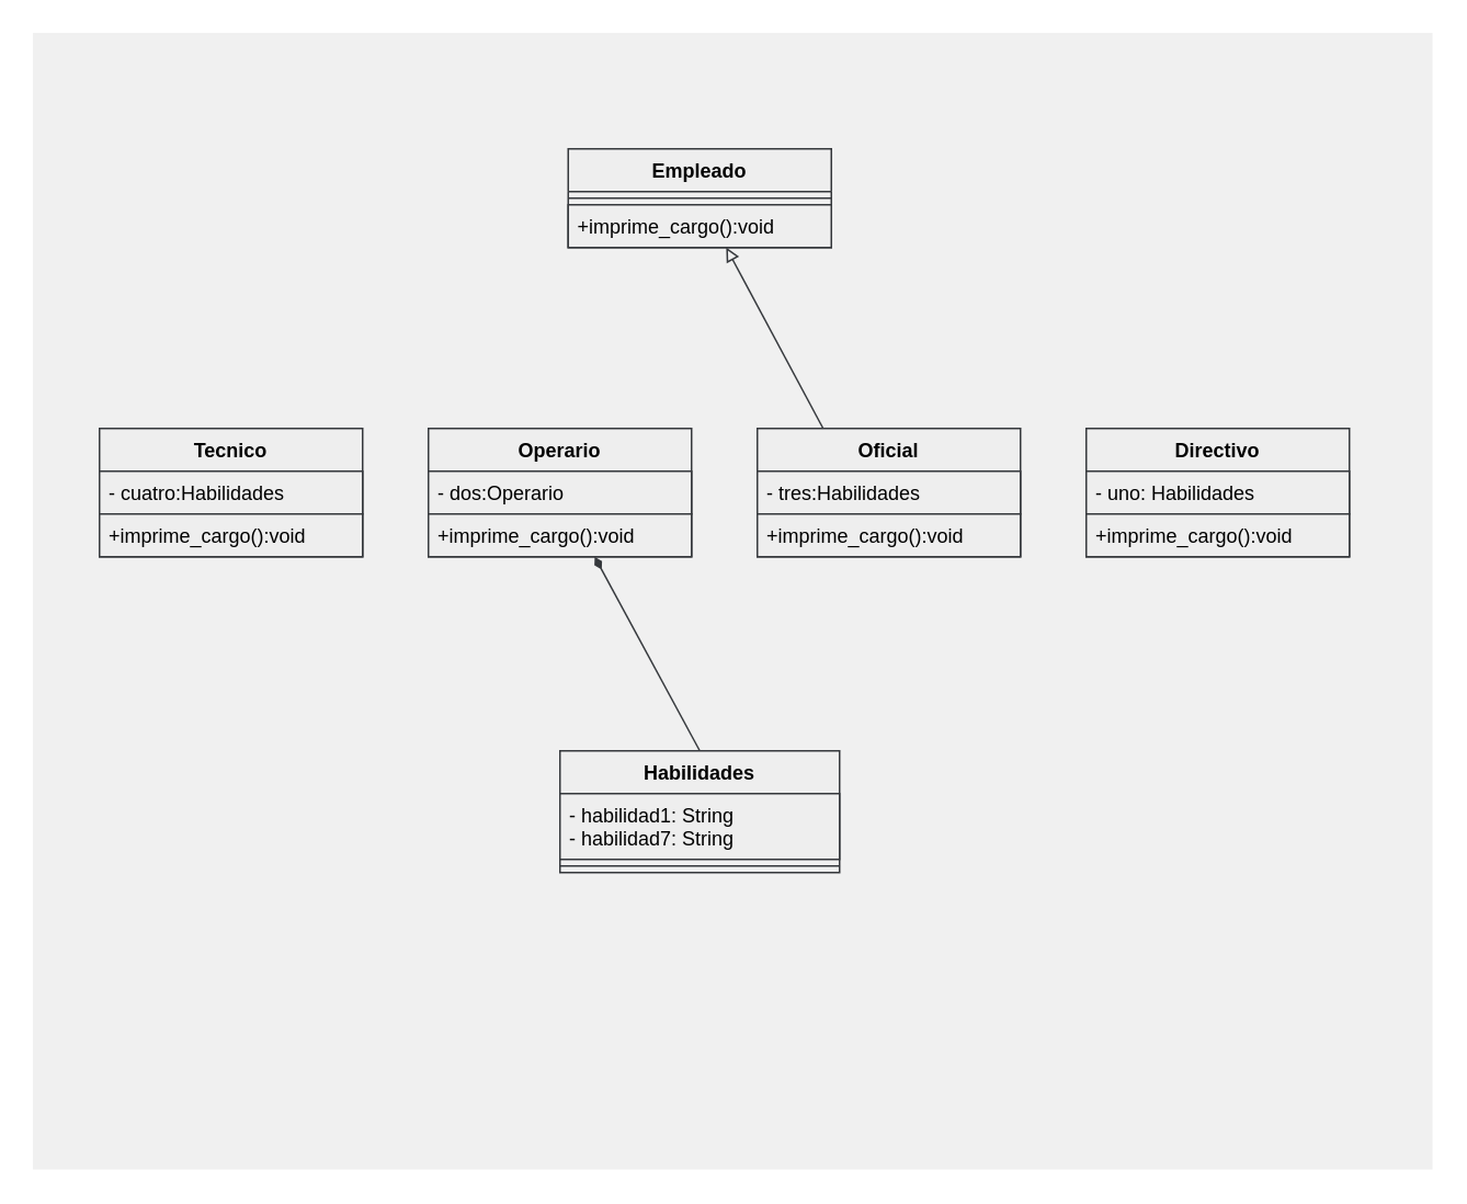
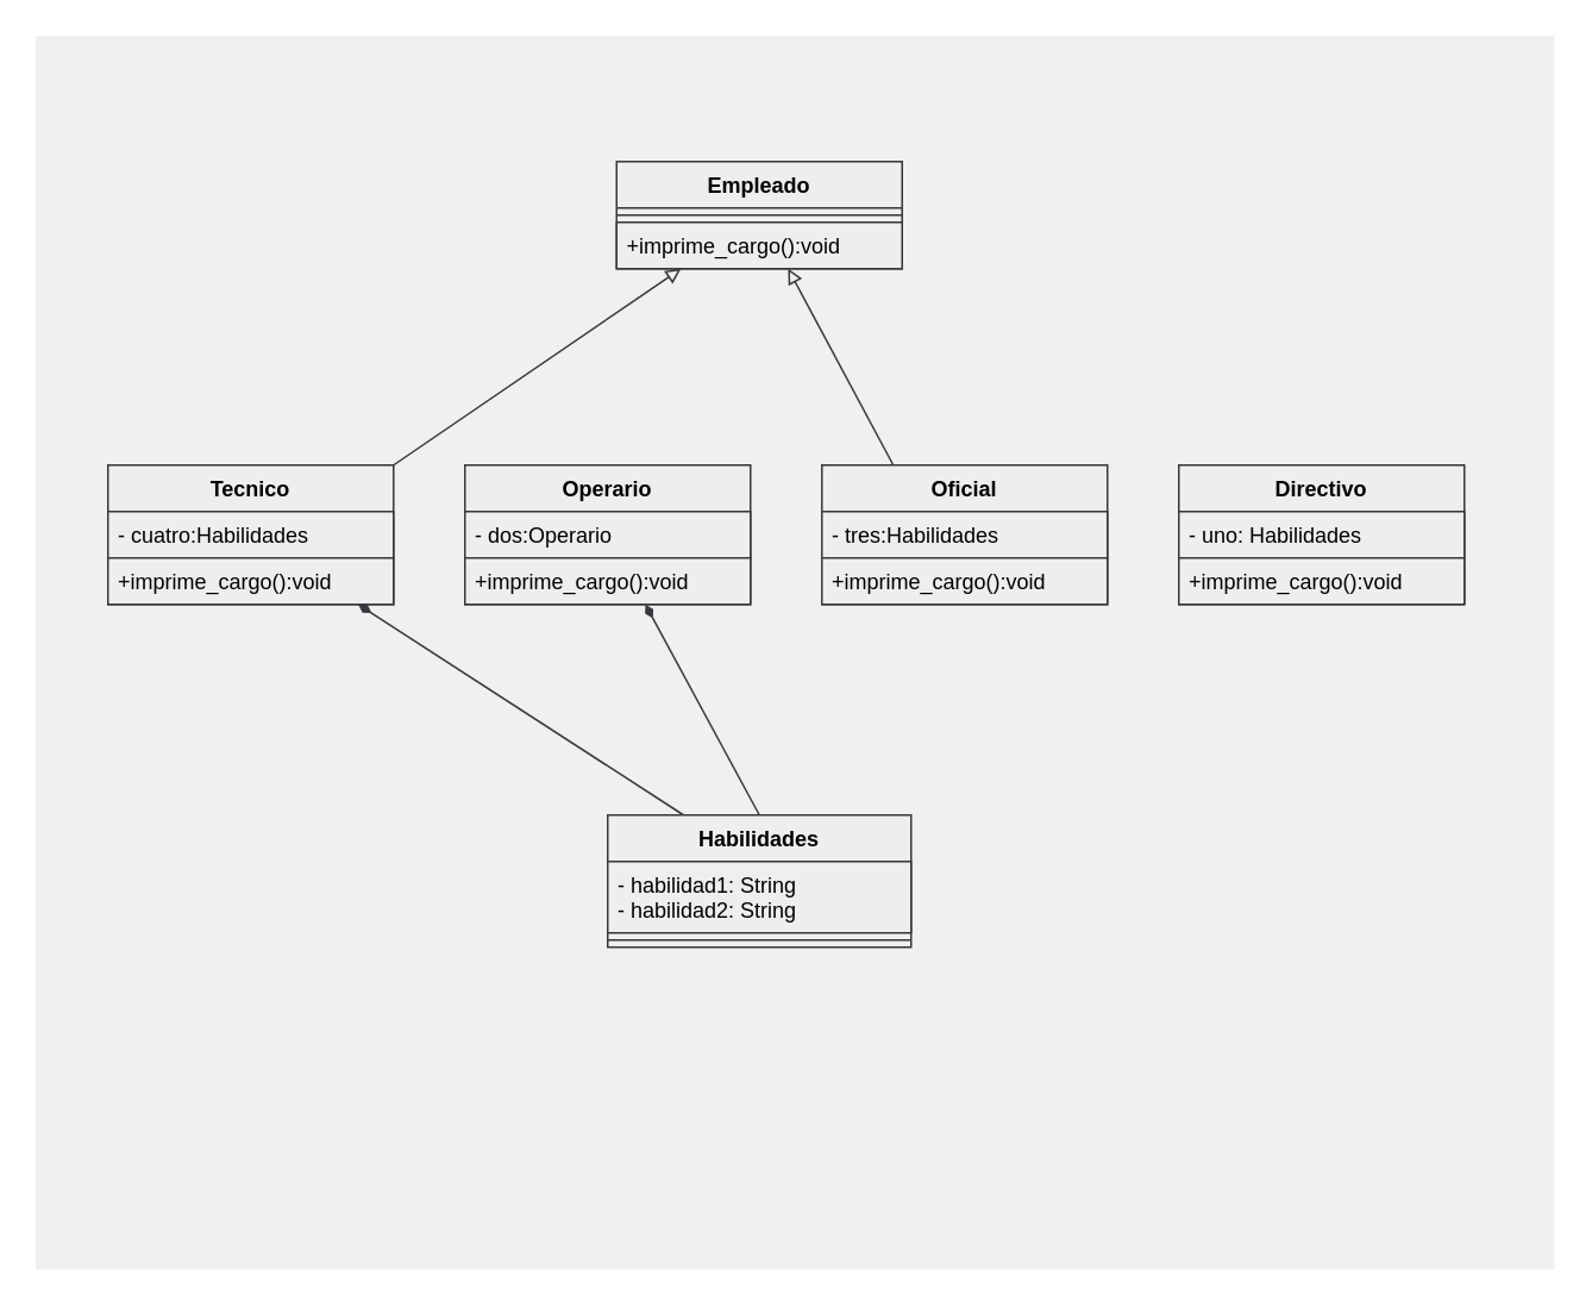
  <mxCell id="0" />
  <mxCell id="1" parent="0" />
  <mxCell id="2" value="" style="rounded=0;whiteSpace=wrap;html=1;strokeColor=#F0F0F0;fillColor=#F0F0F0;movable=0;resizable=0;rotatable=0;deletable=0;editable=0;connectable=0;" parent="1" vertex="1"><mxGeometry y="20" width="850" height="690" as="geometry" x="20" /></mxCell>
+ <mxCell id="3" style="html=1;exitX=0.25;exitY=0;exitDx=0;exitDy=0;endArrow=diamondThin;endFill=1;swimlaneLine=1;fontColor=#000000;labelBackgroundColor=none;fillColor=#eeeeee;strokeColor=#36393d;" parent="1" source="5" target="22" edge="1"><mxGeometry relative="1" as="geometry" /></mxCell>
  <mxCell id="4" style="html=1;exitX=0.5;exitY=0;exitDx=0;exitDy=0;endArrow=diamondThin;endFill=1;swimlaneLine=1;fontColor=#000000;labelBackgroundColor=none;fillColor=#eeeeee;strokeColor=#36393d;" parent="1" source="5" target="11" edge="1"><mxGeometry relative="1" as="geometry"><mxPoint x="420" y="390" as="targetPoint" /></mxGeometry></mxCell>
  <mxCell id="5" value="Habilidades" style="swimlane;fontStyle=1;align=center;verticalAlign=top;childLayout=stackLayout;horizontal=1;startSize=26;horizontalStack=0;resizeParent=1;resizeParentMax=0;resizeLast=0;collapsible=1;marginBottom=0;swimlaneLine=1;labelBackgroundColor=none;fillColor=#eeeeee;strokeColor=#36393d;fontColor=#000000;" parent="1" vertex="1"><mxGeometry x="340" y="456" width="170" height="74" as="geometry" /></mxCell>
- <mxCell id="6" value="- habilidad1: String&#10;- habilidad7: String&#10;" style="text;align=left;verticalAlign=top;spacingLeft=4;spacingRight=4;overflow=hidden;rotatable=0;points=[[0,0.5],[1,0.5]];portConstraint=eastwest;swimlaneLine=1;labelBackgroundColor=none;fillColor=#eeeeee;strokeColor=#36393d;fontColor=#000000;" parent="5" vertex="1"><mxGeometry y="26" width="170" height="40" as="geometry" /></mxCell>
+ <mxCell id="6" value="- habilidad1: String&#10;- habilidad2: String&#10;" style="text;align=left;verticalAlign=top;spacingLeft=4;spacingRight=4;overflow=hidden;rotatable=0;points=[[0,0.5],[1,0.5]];portConstraint=eastwest;swimlaneLine=1;labelBackgroundColor=none;fillColor=#eeeeee;strokeColor=#36393d;fontColor=#000000;" parent="5" vertex="1"><mxGeometry y="26" width="170" height="40" as="geometry" /></mxCell>
  <mxCell id="7" value="" style="line;strokeWidth=1;align=left;verticalAlign=middle;spacingTop=-1;spacingLeft=3;spacingRight=3;rotatable=0;labelPosition=right;points=[];portConstraint=eastwest;swimlaneLine=1;labelBackgroundColor=none;fillColor=#eeeeee;strokeColor=#36393d;fontColor=#000000;" parent="5" vertex="1"><mxGeometry y="66" width="170" height="8" as="geometry" /></mxCell>
  <mxCell id="8" value="Empleado" style="swimlane;fontStyle=1;align=center;verticalAlign=top;childLayout=stackLayout;horizontal=1;startSize=26;horizontalStack=0;resizeParent=1;resizeParentMax=0;resizeLast=0;collapsible=1;marginBottom=0;swimlaneLine=1;labelBackgroundColor=none;fillColor=#eeeeee;strokeColor=#36393d;fontColor=#000000;" parent="1" vertex="1"><mxGeometry x="345" y="90" width="160" height="60" as="geometry" /></mxCell>
  <mxCell id="9" value="" style="line;strokeWidth=1;align=left;verticalAlign=middle;spacingTop=-1;spacingLeft=3;spacingRight=3;rotatable=0;labelPosition=right;points=[];portConstraint=eastwest;swimlaneLine=1;labelBackgroundColor=none;fillColor=#eeeeee;strokeColor=#36393d;fontColor=#000000;" parent="8" vertex="1"><mxGeometry y="26" width="160" height="8" as="geometry" /></mxCell>
  <mxCell id="10" value="+imprime_cargo():void &#10;" style="text;align=left;verticalAlign=top;spacingLeft=4;spacingRight=4;overflow=hidden;rotatable=0;points=[[0,0.5],[1,0.5]];portConstraint=eastwest;swimlaneLine=1;labelBackgroundColor=none;fillColor=#eeeeee;strokeColor=#36393d;fontColor=#000000;" parent="8" vertex="1"><mxGeometry y="34" width="160" height="26" as="geometry" /></mxCell>
  <mxCell id="11" value="Operario" style="swimlane;fontStyle=1;align=center;verticalAlign=top;childLayout=stackLayout;horizontal=1;startSize=26;horizontalStack=0;resizeParent=1;resizeParentMax=0;resizeLast=0;collapsible=1;marginBottom=0;swimlaneLine=1;labelBackgroundColor=none;fillColor=#eeeeee;strokeColor=#36393d;fontColor=#000000;" parent="1" vertex="1"><mxGeometry x="260" y="260" width="160" height="78" as="geometry"><mxRectangle x="240" y="280" width="90" height="30" as="alternateBounds" /></mxGeometry></mxCell>
  <mxCell id="12" value="- dos:Operario " style="text;align=left;verticalAlign=top;spacingLeft=4;spacingRight=4;overflow=hidden;rotatable=0;points=[[0,0.5],[1,0.5]];portConstraint=eastwest;swimlaneLine=1;labelBackgroundColor=none;fillColor=#eeeeee;strokeColor=#36393d;fontColor=#000000;" parent="11" vertex="1"><mxGeometry y="26" width="160" height="26" as="geometry" /></mxCell>
  <mxCell id="13" value="+imprime_cargo():void " style="text;align=left;verticalAlign=top;spacingLeft=4;spacingRight=4;overflow=hidden;rotatable=0;points=[[0,0.5],[1,0.5]];portConstraint=eastwest;swimlaneLine=1;labelBackgroundColor=none;fillColor=#eeeeee;strokeColor=#36393d;fontColor=#000000;" parent="11" vertex="1"><mxGeometry y="52" width="160" height="26" as="geometry" /></mxCell>
  <mxCell id="14" value="Directivo" style="swimlane;fontStyle=1;align=center;verticalAlign=top;childLayout=stackLayout;horizontal=1;startSize=26;horizontalStack=0;resizeParent=1;resizeParentMax=0;resizeLast=0;collapsible=1;marginBottom=0;swimlaneLine=1;labelBackgroundColor=none;fillColor=#eeeeee;strokeColor=#36393d;fontColor=#000000;" parent="1" vertex="1"><mxGeometry x="660" y="260" width="160" height="78" as="geometry" /></mxCell>
  <mxCell id="15" value="- uno: Habilidades" style="text;align=left;verticalAlign=top;spacingLeft=4;spacingRight=4;overflow=hidden;rotatable=0;points=[[0,0.5],[1,0.5]];portConstraint=eastwest;swimlaneLine=1;labelBackgroundColor=none;fillColor=#eeeeee;strokeColor=#36393d;fontColor=#000000;" parent="14" vertex="1"><mxGeometry y="26" width="160" height="26" as="geometry" /></mxCell>
  <mxCell id="16" value="+imprime_cargo():void " style="text;align=left;verticalAlign=top;spacingLeft=4;spacingRight=4;overflow=hidden;rotatable=0;points=[[0,0.5],[1,0.5]];portConstraint=eastwest;swimlaneLine=1;labelBackgroundColor=none;fillColor=#eeeeee;strokeColor=#36393d;fontColor=#000000;" parent="14" vertex="1"><mxGeometry y="52" width="160" height="26" as="geometry" /></mxCell>
  <mxCell id="17" style="edgeStyle=none;html=1;exitX=0.25;exitY=0;exitDx=0;exitDy=0;endArrow=block;endFill=0;swimlaneLine=1;fontColor=#000000;labelBackgroundColor=none;fillColor=#eeeeee;strokeColor=#36393d;" parent="1" source="18" target="8" edge="1"><mxGeometry relative="1" as="geometry" /></mxCell>
  <mxCell id="18" value="Oficial" style="swimlane;fontStyle=1;align=center;verticalAlign=top;childLayout=stackLayout;horizontal=1;startSize=26;horizontalStack=0;resizeParent=1;resizeParentMax=0;resizeLast=0;collapsible=1;marginBottom=0;swimlaneLine=1;labelBackgroundColor=none;fillColor=#eeeeee;strokeColor=#36393d;fontColor=#000000;" parent="1" vertex="1"><mxGeometry x="460" y="260" width="160" height="78" as="geometry" /></mxCell>
  <mxCell id="19" value="- tres:Habilidades " style="text;align=left;verticalAlign=top;spacingLeft=4;spacingRight=4;overflow=hidden;rotatable=0;points=[[0,0.5],[1,0.5]];portConstraint=eastwest;swimlaneLine=1;labelBackgroundColor=none;fillColor=#eeeeee;strokeColor=#36393d;fontColor=#000000;" parent="18" vertex="1"><mxGeometry y="26" width="160" height="26" as="geometry" /></mxCell>
  <mxCell id="20" value="+imprime_cargo():void " style="text;align=left;verticalAlign=top;spacingLeft=4;spacingRight=4;overflow=hidden;rotatable=0;points=[[0,0.5],[1,0.5]];portConstraint=eastwest;swimlaneLine=1;labelBackgroundColor=none;fillColor=#eeeeee;strokeColor=#36393d;fontColor=#000000;" parent="18" vertex="1"><mxGeometry y="52" width="160" height="26" as="geometry" /></mxCell>
+ <mxCell id="21" style="edgeStyle=none;html=1;exitX=1;exitY=0;exitDx=0;exitDy=0;endArrow=block;endFill=0;swimlaneLine=1;fontColor=#000000;labelBackgroundColor=none;fillColor=#eeeeee;strokeColor=#36393d;" parent="1" source="22" target="8" edge="1"><mxGeometry relative="1" as="geometry"><mxPoint x="350" y="170" as="targetPoint" /></mxGeometry></mxCell>
  <mxCell id="22" value="Tecnico" style="swimlane;fontStyle=1;align=center;verticalAlign=top;childLayout=stackLayout;horizontal=1;startSize=26;horizontalStack=0;resizeParent=1;resizeParentMax=0;resizeLast=0;collapsible=1;marginBottom=0;swimlaneLine=1;labelBackgroundColor=none;fillColor=#eeeeee;strokeColor=#36393d;fontColor=#000000;" parent="1" vertex="1"><mxGeometry x="60" y="260" width="160" height="78" as="geometry" /></mxCell>
  <mxCell id="23" value="- cuatro:Habilidades " style="text;align=left;verticalAlign=top;spacingLeft=4;spacingRight=4;overflow=hidden;rotatable=0;points=[[0,0.5],[1,0.5]];portConstraint=eastwest;swimlaneLine=1;labelBackgroundColor=none;fillColor=#eeeeee;strokeColor=#36393d;fontColor=#000000;" parent="22" vertex="1"><mxGeometry y="26" width="160" height="26" as="geometry" /></mxCell>
  <mxCell id="24" value="+imprime_cargo():void " style="text;align=left;verticalAlign=top;spacingLeft=4;spacingRight=4;overflow=hidden;rotatable=0;points=[[0,0.5],[1,0.5]];portConstraint=eastwest;swimlaneLine=1;labelBackgroundColor=none;fillColor=#eeeeee;strokeColor=#36393d;fontColor=#000000;" parent="22" vertex="1"><mxGeometry y="52" width="160" height="26" as="geometry" /></mxCell>
